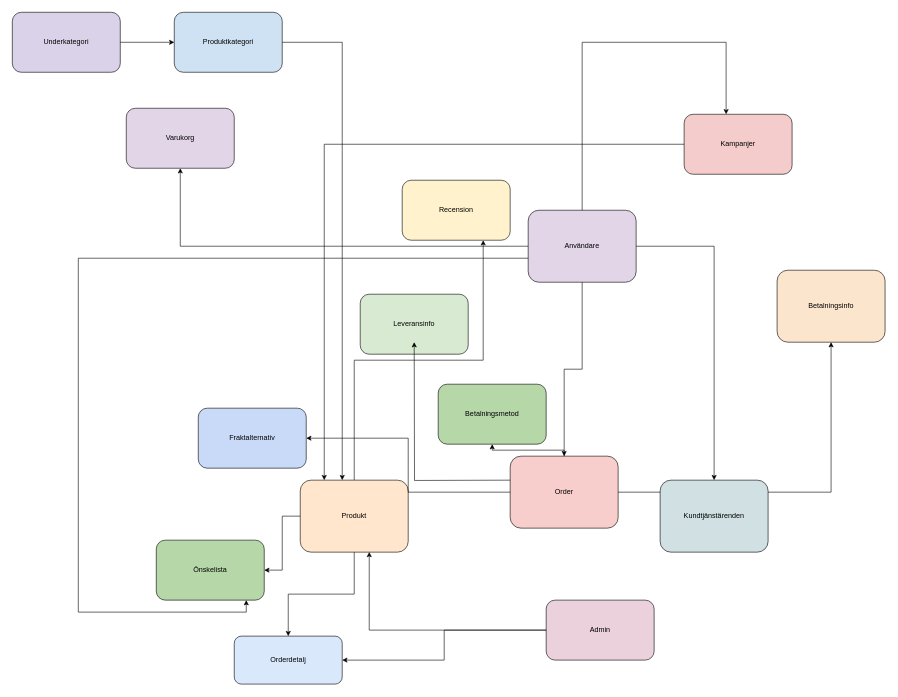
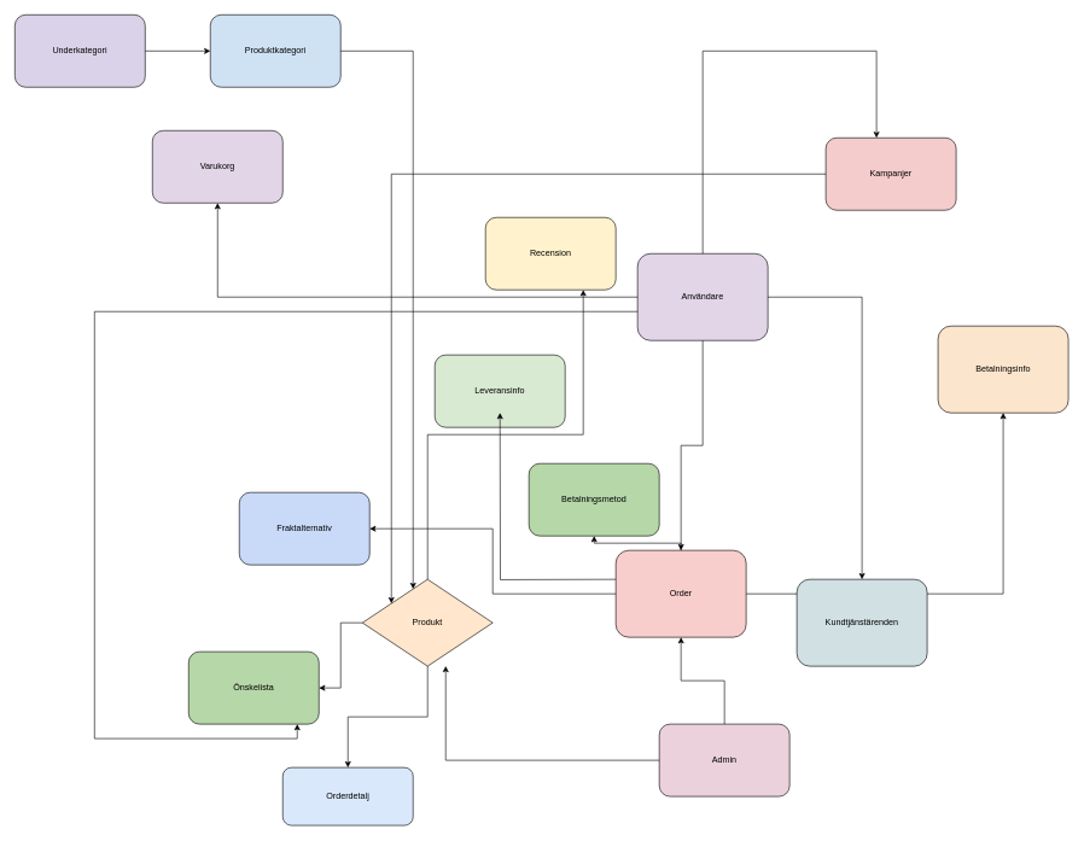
  <mxCell id="0" />
  <mxCell id="1" parent="0" />
  <mxCell id="2" value="Användare" style="rounded=1;whiteSpace=wrap;html=1;fillColor=#E1D5E7;" parent="1" vertex="1"><mxGeometry x="880" y="350" width="180" height="120" as="geometry" /></mxCell>
  <mxCell id="3" style="edgeStyle=orthogonalEdgeStyle;rounded=0;orthogonalLoop=1;jettySize=auto;html=1;entryX=0.75;entryY=1;entryDx=0;entryDy=0;" edge="1" parent="1" source="4" target="7"><mxGeometry relative="1" as="geometry" /></mxCell>
- <mxCell id="4" value="Produkt" style="rounded=1;whiteSpace=wrap;html=1;fillColor=#FFE6CC;" parent="1" vertex="1"><mxGeometry x="500" y="800" width="180" height="120" as="geometry" /></mxCell>
+ <mxCell id="4" value="Produkt" style="rhombus;whiteSpace=wrap;html=1;fillColor=#FFE6CC;" parent="1" vertex="1"><mxGeometry x="500" y="800" width="180" height="120" as="geometry" /></mxCell>
  <mxCell id="5" value="Order" style="rounded=1;whiteSpace=wrap;html=1;fillColor=#F8CECC;" parent="1" vertex="1"><mxGeometry x="850" y="760" width="180" height="120" as="geometry" /></mxCell>
  <mxCell id="6" value="Orderdetalj" style="rounded=1;whiteSpace=wrap;html=1;fillColor=#DAE8FC;" parent="1" vertex="1"><mxGeometry x="390" y="1060" width="180" height="80" as="geometry" /></mxCell>
  <mxCell id="7" value="Recension" style="rounded=1;whiteSpace=wrap;html=1;fillColor=#FFF2CC;" parent="1" vertex="1"><mxGeometry x="670" y="300" width="180" height="100" as="geometry" /></mxCell>
  <mxCell id="8" style="edgeStyle=orthogonalEdgeStyle;rounded=0;html=1;exitX=0.5;exitY=1;exitDx=0;exitDy=0;entryX=0.5;entryY=0;entryDx=0;entryDy=0;" parent="1" source="2" target="5" edge="1"><mxGeometry width="50" height="50" relative="1" as="geometry"><mxPoint x="130" y="400" as="targetPoint" /></mxGeometry></mxCell>
  <mxCell id="9" style="edgeStyle=orthogonalEdgeStyle;rounded=0;html=1;exitX=0.5;exitY=1;exitDx=0;exitDy=0;entryX=0.5;entryY=0;entryDx=0;entryDy=0;" parent="1" source="4" target="6" edge="1"><mxGeometry width="50" height="50" relative="1" as="geometry"><mxPoint x="410" y="360" as="targetPoint" /></mxGeometry></mxCell>
  <mxCell id="10" value="Varukorg" style="rounded=1;whiteSpace=wrap;html=1;fillColor=#e1d5e7;" parent="1" vertex="1"><mxGeometry x="210" y="180" width="180" height="100" as="geometry" /></mxCell>
  <mxCell id="11" value="Betalningsinfo" style="rounded=1;whiteSpace=wrap;html=1;fillColor=#fce5cd;" parent="1" vertex="1"><mxGeometry x="1295" y="450" width="180" height="120" as="geometry" /></mxCell>
  <mxCell id="12" value="Leveransinfo" style="rounded=1;whiteSpace=wrap;html=1;fillColor=#d9ead3;" parent="1" vertex="1"><mxGeometry x="600" y="490" width="180" height="100" as="geometry" /></mxCell>
  <mxCell id="13" style="edgeStyle=orthogonalEdgeStyle;rounded=0;html=1;" parent="1" source="2" target="10" edge="1"><mxGeometry relative="1" as="geometry" /></mxCell>
  <mxCell id="14" style="edgeStyle=orthogonalEdgeStyle;rounded=0;html=1;" parent="1" source="5" target="11" edge="1"><mxGeometry relative="1" as="geometry" /></mxCell>
  <mxCell id="15" style="edgeStyle=orthogonalEdgeStyle;rounded=0;html=1;" parent="1" edge="1"><mxGeometry relative="1" as="geometry"><mxPoint x="850" y="800.004" as="sourcePoint" /><mxPoint x="690" y="569.97" as="targetPoint" /></mxGeometry></mxCell>
  <mxCell id="16" value="Produktkategori" style="rounded=1;whiteSpace=wrap;html=1;fillColor=#cfe2f3;" parent="1" vertex="1"><mxGeometry x="290" y="20" width="180" height="100" as="geometry" /></mxCell>
  <mxCell id="17" value="Underkategori" style="rounded=1;whiteSpace=wrap;html=1;fillColor=#d9d2e9;" parent="1" vertex="1"><mxGeometry y="20" width="180" height="100" as="geometry" x="20" /></mxCell>
  <mxCell id="18" value="Admin" style="rounded=1;whiteSpace=wrap;html=1;fillColor=#ead1dc;" parent="1" vertex="1"><mxGeometry x="910" y="1000" width="180" height="100" as="geometry" /></mxCell>
  <mxCell id="19" style="edgeStyle=orthogonalEdgeStyle;rounded=0;html=1;" parent="1" source="16" target="4" edge="1"><mxGeometry relative="1" as="geometry"><Array as="points"><mxPoint x="570" y="70" /></Array></mxGeometry></mxCell>
  <mxCell id="20" style="edgeStyle=orthogonalEdgeStyle;rounded=0;html=1;" parent="1" source="17" target="16" edge="1"><mxGeometry relative="1" as="geometry" /></mxCell>
- <mxCell id="21" style="edgeStyle=orthogonalEdgeStyle;rounded=0;html=1;" parent="1" source="18" target="6" edge="1"><mxGeometry relative="1" as="geometry" /></mxCell>
+ <mxCell id="21" style="edgeStyle=orthogonalEdgeStyle;rounded=0;html=1;" parent="1" source="18" target="5" edge="1"><mxGeometry relative="1" as="geometry" /></mxCell>
  <mxCell id="22" value="Fraktalternativ" style="rounded=1;whiteSpace=wrap;html=1;fillColor=#c9daf8;" parent="1" vertex="1"><mxGeometry x="330" y="680" width="180" height="100" as="geometry" /></mxCell>
  <mxCell id="23" value="Betalningsmetod" style="rounded=1;whiteSpace=wrap;html=1;fillColor=#b6d7a8;" parent="1" vertex="1"><mxGeometry x="730" y="640" width="180" height="100" as="geometry" /></mxCell>
  <mxCell id="24" style="edgeStyle=orthogonalEdgeStyle;rounded=0;html=1;" parent="1" source="5" target="22" edge="1"><mxGeometry relative="1" as="geometry" /></mxCell>
  <mxCell id="25" style="edgeStyle=orthogonalEdgeStyle;rounded=0;html=1;" parent="1" source="5" target="23" edge="1"><mxGeometry relative="1" as="geometry" /></mxCell>
  <mxCell id="26" style="edgeStyle=orthogonalEdgeStyle;rounded=0;orthogonalLoop=1;jettySize=auto;html=1;" edge="1" parent="1" source="27" target="4"><mxGeometry relative="1" as="geometry"><Array as="points"><mxPoint x="540" y="240" /></Array></mxGeometry></mxCell>
  <mxCell id="27" value="Kampanjer" style="rounded=1;whiteSpace=wrap;html=1;fillColor=#f4cccc;" parent="1" vertex="1"><mxGeometry x="1140" y="190" width="180" height="100" as="geometry" /></mxCell>
  <mxCell id="28" value="Kundtjänstärenden" style="rounded=1;whiteSpace=wrap;html=1;fillColor=#d0e0e3;" parent="1" vertex="1"><mxGeometry x="1100" y="800" width="180" height="120" as="geometry" /></mxCell>
  <mxCell id="29" value="Önskelista" style="rounded=1;whiteSpace=wrap;html=1;fillColor=#b6d7a8;" parent="1" vertex="1"><mxGeometry x="260" y="900" width="180" height="100" as="geometry" /></mxCell>
  <mxCell id="30" style="edgeStyle=orthogonalEdgeStyle;rounded=0;html=1;" parent="1" source="2" target="27" edge="1"><mxGeometry relative="1" as="geometry"><Array as="points"><mxPoint x="1210" y="70" /></Array></mxGeometry></mxCell>
  <mxCell id="31" style="edgeStyle=orthogonalEdgeStyle;rounded=0;html=1;" parent="1" source="2" target="28" edge="1"><mxGeometry relative="1" as="geometry" /></mxCell>
  <mxCell id="32" style="edgeStyle=orthogonalEdgeStyle;rounded=0;html=1;" parent="1" source="2" target="29" edge="1"><mxGeometry relative="1" as="geometry"><Array as="points"><mxPoint x="130" y="430" /><mxPoint x="130" y="1020" /><mxPoint x="410" y="1020" /></Array></mxGeometry></mxCell>
  <mxCell id="33" style="edgeStyle=orthogonalEdgeStyle;rounded=0;html=1;" parent="1" source="4" target="29" edge="1"><mxGeometry relative="1" as="geometry" /></mxCell>
  <mxCell id="34" style="edgeStyle=orthogonalEdgeStyle;rounded=0;orthogonalLoop=1;jettySize=auto;html=1;entryX=0.639;entryY=0.998;entryDx=0;entryDy=0;entryPerimeter=0;" edge="1" parent="1" source="18" target="4"><mxGeometry relative="1" as="geometry" /></mxCell>
